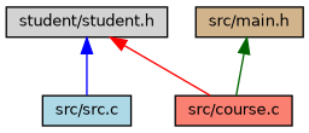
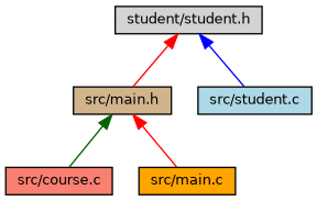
  digraph {
    node [color=black fontname=Helvetica fontsize=10 shape=record style=filled]
    edge [color=red dir=back fontname=Helvetica fontsize=10 labelfontname=Helvetica labelfontsize=10 style=solid]
    n1 [fillcolor=lightgrey fontcolor=black height=0.2 label="student/student.h" width=0.4]
    n2 [fillcolor=tan height=0.2 label="src/main.h" width=0.4]
-   n3 [fillcolor=lightblue height=0.2 label="src/src.c" width=0.4]
+   n3 [fillcolor=lightblue height=0.2 label="src/student.c" width=0.4]
    n4 [fillcolor=salmon height=0.2 label="src/course.c" width=0.4]
-   n1 -> n4
+   n5 [fillcolor=orange height=0.2 label="src/main.c" width=0.4]
+   n1 -> n2
    n1 -> n3 [color=blue]
    n2 -> n4 [color=darkgreen]
+   n2 -> n5
  }
